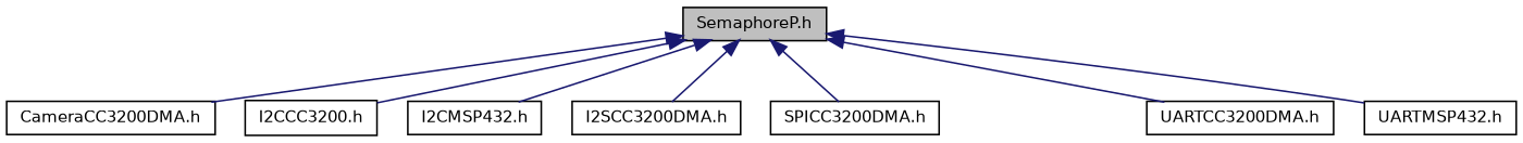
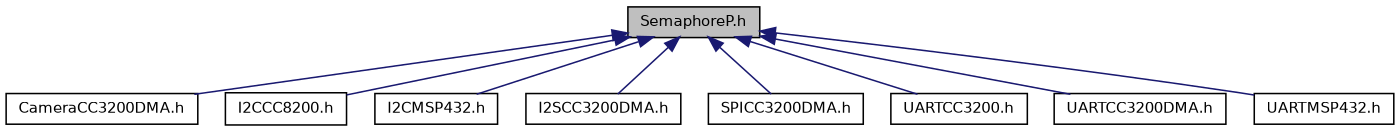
  digraph {
    node [color=black fillcolor=white fontname=Helvetica fontsize=10 shape=record style=filled]
    edge [color=midnightblue dir=back fontname=Helvetica fontsize=10 labelfontname=Helvetica labelfontsize=10 style=solid]
    n1 [fillcolor=grey75 fontcolor=black height=0.2 label="SemaphoreP.h" width=0.4]
    n2 [height=0.2 label="CameraCC3200DMA.h" width=0.4]
-   n3 [height=0.2 label="I2CCC3200.h" width=0.4]
+   n3 [height=0.2 label="I2CCC8200.h" width=0.4]
    n4 [height=0.2 label="I2CMSP432.h" width=0.4]
    n5 [height=0.2 label="I2SCC3200DMA.h" width=0.4]
    n6 [height=0.2 label="SPICC3200DMA.h" width=0.4]
+   n7 [height=0.2 label="UARTCC3200.h" width=0.4]
    n8 [height=0.2 label="UARTCC3200DMA.h" width=0.4]
    n9 [height=0.2 label="UARTMSP432.h" width=0.4]
    n1 -> n2
    n1 -> n3
    n1 -> n4
    n1 -> n5
    n1 -> n6
+   n1 -> n7
    n1 -> n8
    n1 -> n9
  }
